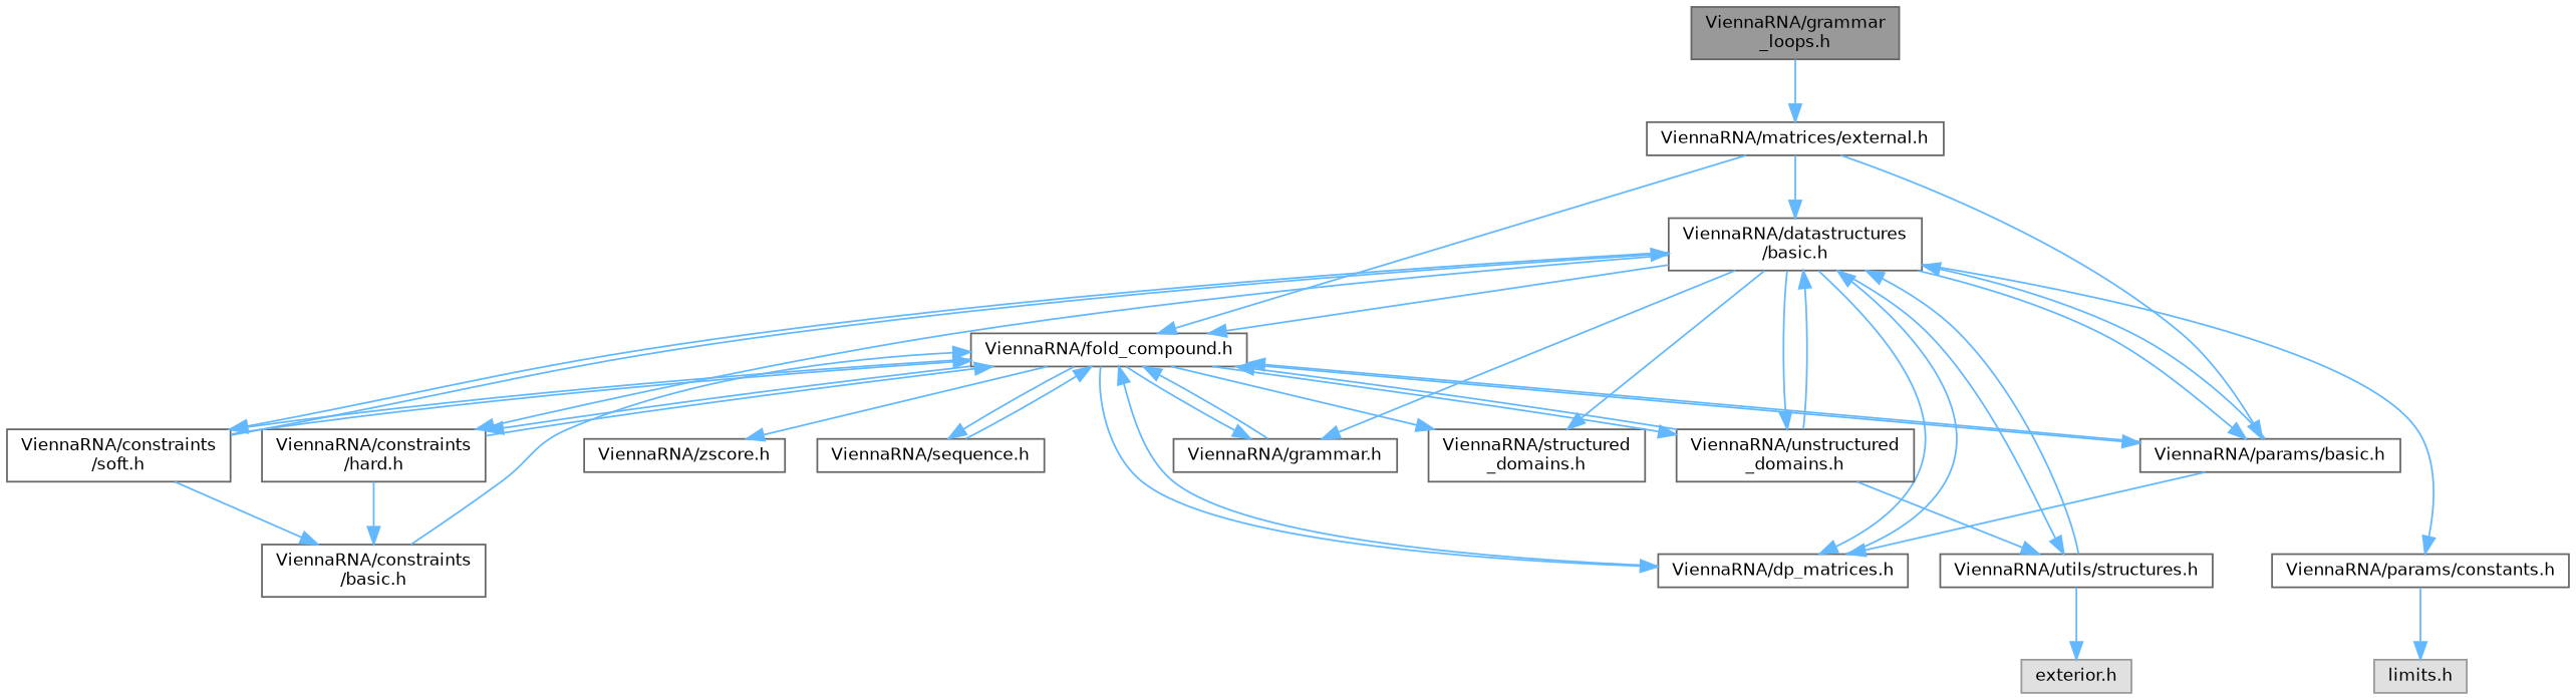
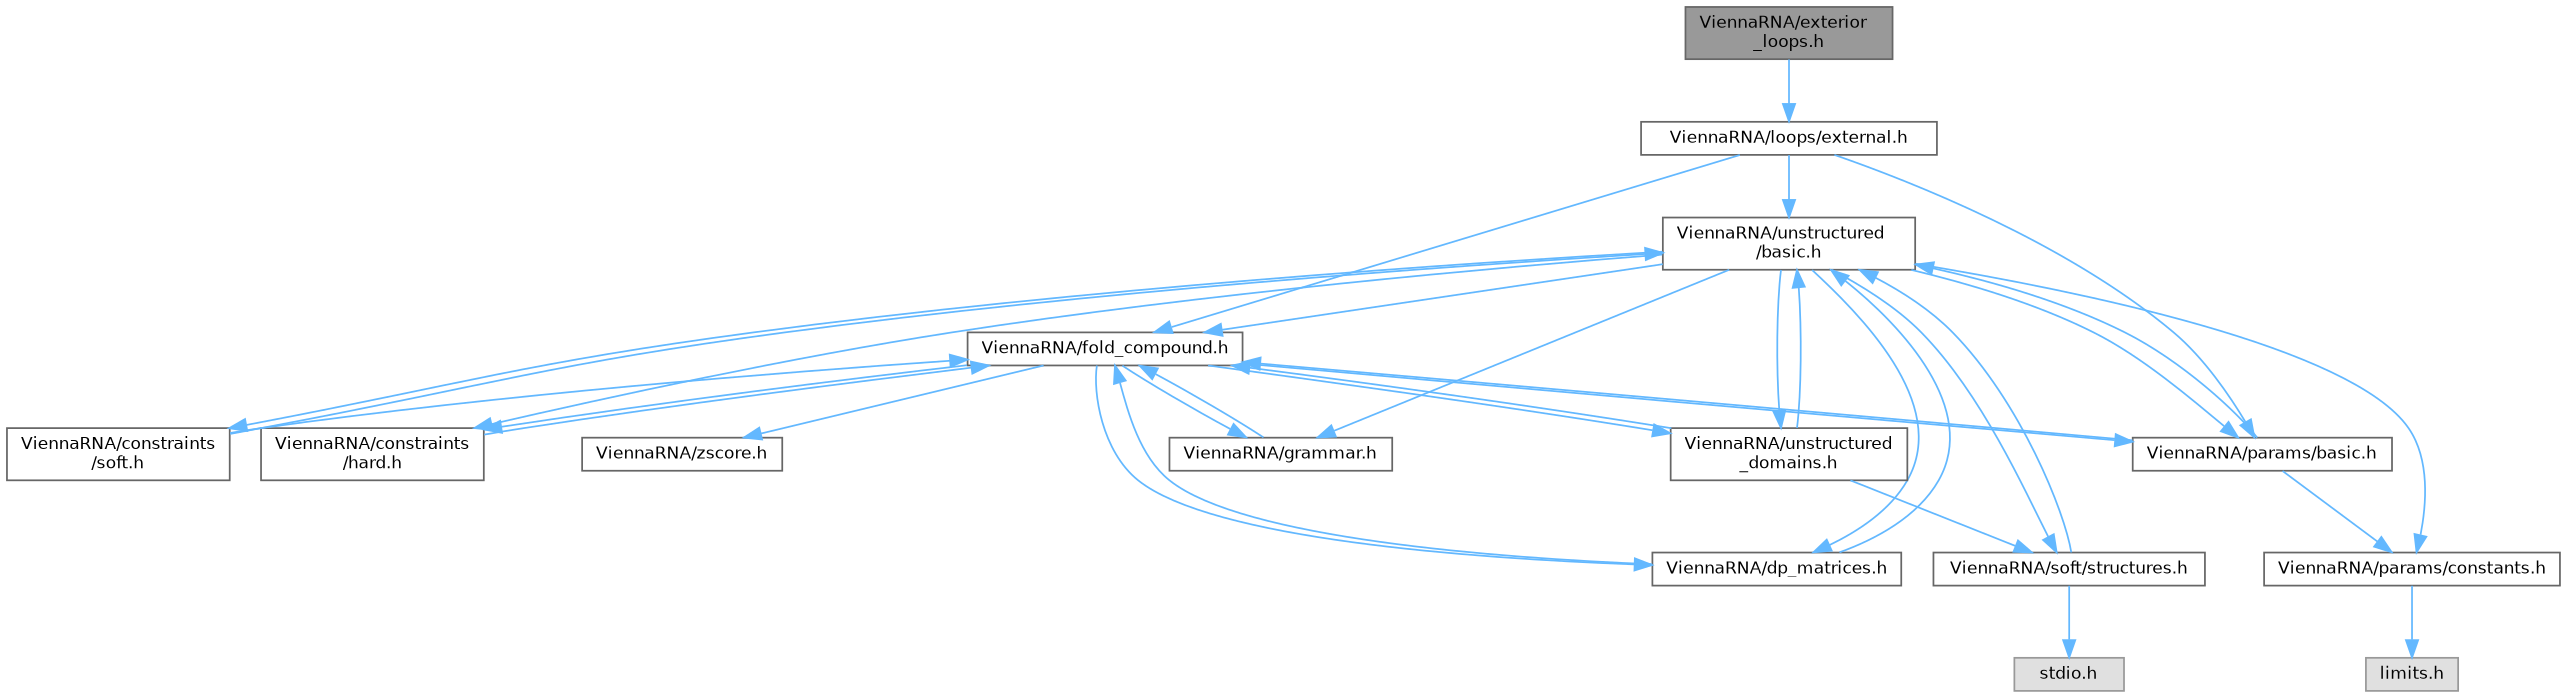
  digraph {
    node [color=grey40 fillcolor=white fontname=Helvetica fontsize=10 shape=box style=filled]
    edge [color=steelblue1 fontname=Helvetica fontsize=10 labelfontname=Helvetica labelfontsize=10 style=solid]
-   n1 [color=gray40 fillcolor=grey60 fontcolor=black height=0.2 label="ViennaRNA/grammar\l_loops.h" width=0.4]
-   n2 [height=0.2 label="ViennaRNA/matrices/external.h" width=0.4]
-   n3 [height=0.2 label="ViennaRNA/datastructures\l/basic.h" width=0.4]
+   n1 [color=gray40 fillcolor=grey60 fontcolor=black height=0.2 label="ViennaRNA/exterior\l_loops.h" width=0.4]
+   n2 [height=0.2 label="ViennaRNA/loops/external.h" width=0.4]
+   n3 [height=0.2 label="ViennaRNA/unstructured\l/basic.h" width=0.4]
    n4 [height=0.2 label="ViennaRNA/fold_compound.h" width=0.4]
    n5 [height=0.2 label="ViennaRNA/params/basic.h" width=0.4]
    n6 [height=0.2 label="ViennaRNA/params/constants.h" width=0.4]
    n7 [height=0.2 label="ViennaRNA/dp_matrices.h" width=0.4]
    n8 [height=0.2 label="ViennaRNA/constraints\l/hard.h" width=0.4]
    n9 [height=0.2 label="ViennaRNA/constraints\l/soft.h" width=0.4]
    n10 [height=0.2 label="ViennaRNA/grammar.h" width=0.4]
-   n11 [height=0.2 label="ViennaRNA/structured\l_domains.h" width=0.4]
    n12 [height=0.2 label="ViennaRNA/unstructured\l_domains.h" width=0.4]
-   n13 [height=0.2 label="ViennaRNA/utils/structures.h" width=0.4]
-   n14 [height=0.2 label="ViennaRNA/sequence.h" width=0.4]
+   n13 [height=0.2 label="ViennaRNA/soft/structures.h" width=0.4]
    n15 [height=0.2 label="ViennaRNA/zscore.h" width=0.4]
    n16 [color=grey60 fillcolor="#E0E0E0" height=0.2 label="limits.h" width=0.4]
-   n17 [height=0.2 label="ViennaRNA/constraints\l/basic.h" width=0.4]
-   n18 [color=grey60 fillcolor="#E0E0E0" height=0.2 label="exterior.h" width=0.4]
+   n18 [color=grey60 fillcolor="#E0E0E0" height=0.2 label="stdio.h" width=0.4]
    n1 -> n2
    n2 -> n3
    n2 -> n4
    n2 -> n5
    n3 -> n4
    n3 -> n5
    n3 -> n6
    n3 -> n7
    n3 -> n8
    n3 -> n9
    n3 -> n10
-   n3 -> n11
    n3 -> n12
    n3 -> n13
    n4 -> n5
    n4 -> n7
    n4 -> n8
-   n4 -> n9
    n4 -> n10
-   n4 -> n11
    n4 -> n12
-   n4 -> n14
    n4 -> n15
    n5 -> n3
    n5 -> n4
-   n5 -> n7
+   n5 -> n6
    n6 -> n16
    n7 -> n3
    n7 -> n4
    n8 -> n4
-   n8 -> n17
    n9 -> n3
    n9 -> n4
-   n9 -> n17
    n10 -> n4
    n12 -> n3
    n12 -> n4
    n12 -> n13
    n13 -> n3
    n13 -> n18
-   n14 -> n4
-   n17 -> n4
  }
